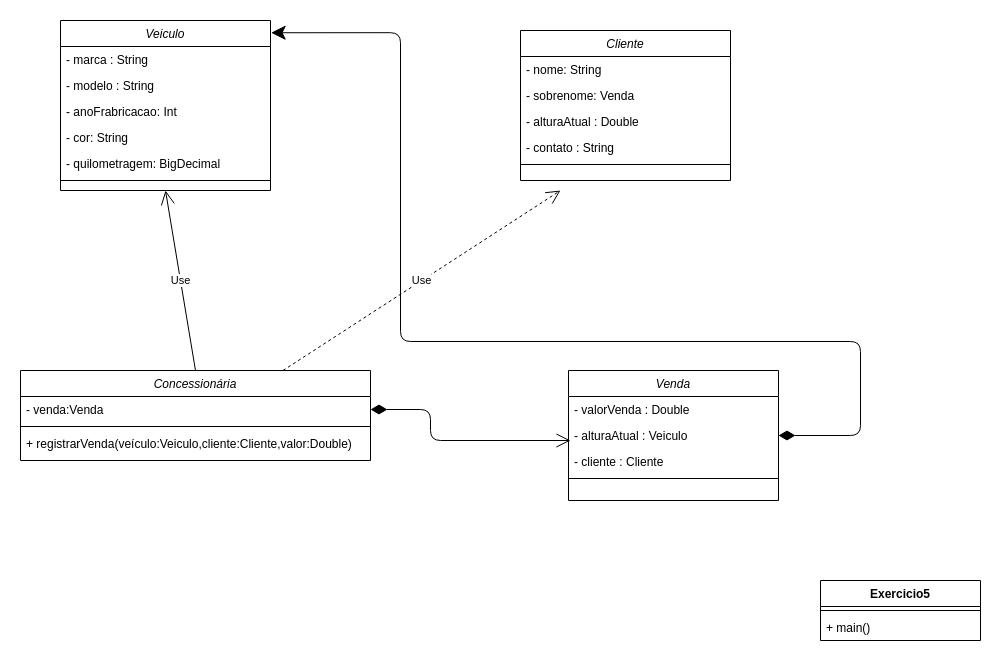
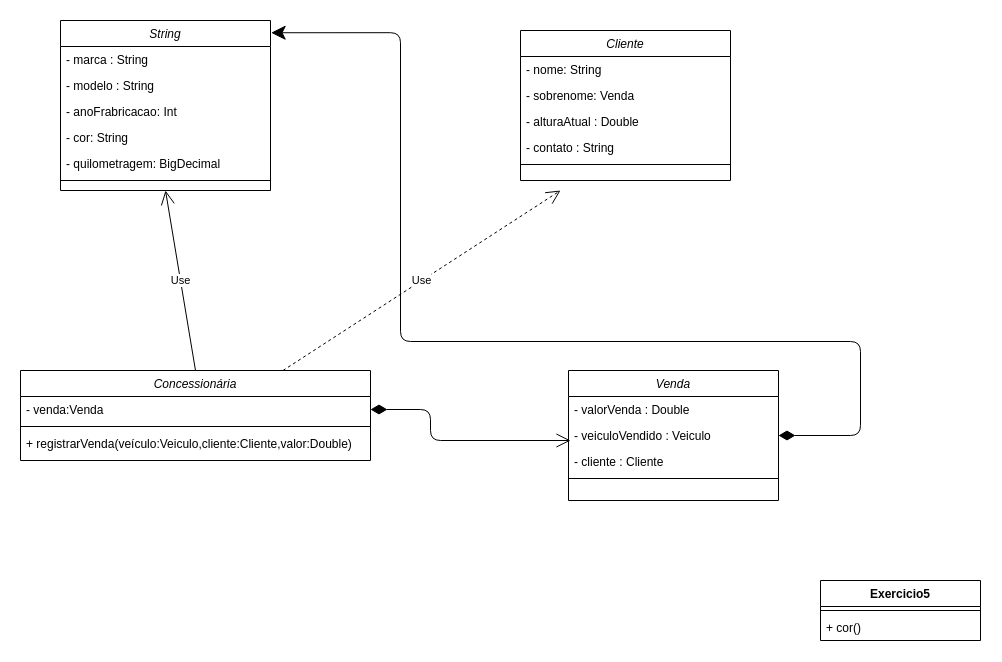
  <mxCell id="0" />
  <mxCell id="1" parent="0" />
  <mxCell id="2" value="Exercicio5&#10;" style="swimlane;fontStyle=1;align=center;verticalAlign=top;childLayout=stackLayout;horizontal=1;startSize=26;horizontalStack=0;resizeParent=1;resizeParentMax=0;resizeLast=0;collapsible=1;marginBottom=0;" vertex="1" parent="1"><mxGeometry x="820" y="580" width="160" height="60" as="geometry" /></mxCell>
  <mxCell id="3" value="" style="line;strokeWidth=1;fillColor=none;align=left;verticalAlign=middle;spacingTop=-1;spacingLeft=3;spacingRight=3;rotatable=0;labelPosition=right;points=[];portConstraint=eastwest;" vertex="1" parent="2"><mxGeometry y="26" width="160" height="8" as="geometry" /></mxCell>
- <mxCell id="4" value="+ main()" style="text;strokeColor=none;fillColor=none;align=left;verticalAlign=top;spacingLeft=4;spacingRight=4;overflow=hidden;rotatable=0;points=[[0,0.5],[1,0.5]];portConstraint=eastwest;" vertex="1" parent="2"><mxGeometry y="34" width="160" height="26" as="geometry" /></mxCell>
+ <mxCell id="4" value="+ cor()" style="text;strokeColor=none;fillColor=none;align=left;verticalAlign=top;spacingLeft=4;spacingRight=4;overflow=hidden;rotatable=0;points=[[0,0.5],[1,0.5]];portConstraint=eastwest;" vertex="1" parent="2"><mxGeometry y="34" width="160" height="26" as="geometry" /></mxCell>
  <mxCell id="5" value="Venda" style="swimlane;fontStyle=2;align=center;verticalAlign=top;childLayout=stackLayout;horizontal=1;startSize=26;horizontalStack=0;resizeParent=1;resizeLast=0;collapsible=1;marginBottom=0;rounded=0;shadow=0;strokeWidth=1;" vertex="1" parent="1"><mxGeometry x="568" y="370" width="210" height="130" as="geometry"><mxRectangle x="230" y="140" width="160" height="26" as="alternateBounds" /></mxGeometry></mxCell>
  <mxCell id="6" value="- valorVenda : Double" style="text;align=left;verticalAlign=top;spacingLeft=4;spacingRight=4;overflow=hidden;rotatable=0;points=[[0,0.5],[1,0.5]];portConstraint=eastwest;" vertex="1" parent="5"><mxGeometry y="26" width="210" height="26" as="geometry" /></mxCell>
- <mxCell id="7" value="- alturaAtual : Veiculo" style="text;align=left;verticalAlign=top;spacingLeft=4;spacingRight=4;overflow=hidden;rotatable=0;points=[[0,0.5],[1,0.5]];portConstraint=eastwest;rounded=0;shadow=0;html=0;" vertex="1" parent="5"><mxGeometry y="52" width="210" height="26" as="geometry" /></mxCell>
+ <mxCell id="7" value="- veiculoVendido : Veiculo" style="text;align=left;verticalAlign=top;spacingLeft=4;spacingRight=4;overflow=hidden;rotatable=0;points=[[0,0.5],[1,0.5]];portConstraint=eastwest;rounded=0;shadow=0;html=0;" vertex="1" parent="5"><mxGeometry y="52" width="210" height="26" as="geometry" /></mxCell>
  <mxCell id="8" value="- cliente : Cliente" style="text;align=left;verticalAlign=top;spacingLeft=4;spacingRight=4;overflow=hidden;rotatable=0;points=[[0,0.5],[1,0.5]];portConstraint=eastwest;rounded=0;shadow=0;html=0;" vertex="1" parent="5"><mxGeometry y="78" width="210" height="26" as="geometry" /></mxCell>
  <mxCell id="9" value="" style="line;html=1;strokeWidth=1;align=left;verticalAlign=middle;spacingTop=-1;spacingLeft=3;spacingRight=3;rotatable=0;labelPosition=right;points=[];portConstraint=eastwest;" vertex="1" parent="5"><mxGeometry y="104" width="210" height="8" as="geometry" /></mxCell>
  <mxCell id="10" value="" style="endArrow=open;html=1;endSize=12;startArrow=diamondThin;startSize=14;startFill=1;edgeStyle=orthogonalEdgeStyle;align=left;verticalAlign=bottom;exitX=1;exitY=0.5;exitDx=0;exitDy=0;" edge="1" parent="1" source="13"><mxGeometry x="-1" y="3" relative="1" as="geometry"><mxPoint x="410" y="440" as="sourcePoint" /><mxPoint x="570" y="440" as="targetPoint" /><Array as="points"><mxPoint x="430" y="409" /><mxPoint x="430" y="440" /></Array></mxGeometry></mxCell>
  <mxCell id="11" value="" style="endArrow=classic;html=1;endSize=12;startArrow=diamondThin;startSize=14;startFill=1;edgeStyle=orthogonalEdgeStyle;align=left;verticalAlign=bottom;entryX=1.003;entryY=0.072;entryDx=0;entryDy=0;entryPerimeter=0;" edge="1" parent="1" source="7" target="16"><mxGeometry x="-1" y="3" relative="1" as="geometry"><mxPoint x="550" y="320" as="sourcePoint" /><mxPoint x="788" y="140" as="targetPoint" /><Array as="points"><mxPoint x="860" y="435" /><mxPoint x="860" y="341" /><mxPoint x="400" y="341" /><mxPoint x="400" y="32" /></Array></mxGeometry></mxCell>
  <mxCell id="12" value="Concessionária" style="swimlane;fontStyle=2;align=center;verticalAlign=top;childLayout=stackLayout;horizontal=1;startSize=26;horizontalStack=0;resizeParent=1;resizeLast=0;collapsible=1;marginBottom=0;rounded=0;shadow=0;strokeWidth=1;" vertex="1" parent="1"><mxGeometry x="20" y="370" width="350" height="90" as="geometry"><mxRectangle x="230" y="140" width="160" height="26" as="alternateBounds" /></mxGeometry></mxCell>
  <mxCell id="13" value="- venda:Venda" style="text;align=left;verticalAlign=top;spacingLeft=4;spacingRight=4;overflow=hidden;rotatable=0;points=[[0,0.5],[1,0.5]];portConstraint=eastwest;" vertex="1" parent="12"><mxGeometry y="26" width="350" height="26" as="geometry" /></mxCell>
  <mxCell id="14" value="" style="line;html=1;strokeWidth=1;align=left;verticalAlign=middle;spacingTop=-1;spacingLeft=3;spacingRight=3;rotatable=0;labelPosition=right;points=[];portConstraint=eastwest;" vertex="1" parent="12"><mxGeometry y="52" width="350" height="8" as="geometry" /></mxCell>
  <mxCell id="15" value="+ registrarVenda(veículo:Veiculo,cliente:Cliente,valor:Double)" style="text;align=left;verticalAlign=top;spacingLeft=4;spacingRight=4;overflow=hidden;rotatable=0;points=[[0,0.5],[1,0.5]];portConstraint=eastwest;" vertex="1" parent="12"><mxGeometry y="60" width="350" height="26" as="geometry" /></mxCell>
- <mxCell id="16" value="Veiculo" style="swimlane;fontStyle=2;align=center;verticalAlign=top;childLayout=stackLayout;horizontal=1;startSize=26;horizontalStack=0;resizeParent=1;resizeLast=0;collapsible=1;marginBottom=0;rounded=0;shadow=0;strokeWidth=1;" vertex="1" parent="1"><mxGeometry x="60" y="20" width="210" height="170" as="geometry"><mxRectangle x="230" y="140" width="160" height="26" as="alternateBounds" /></mxGeometry></mxCell>
+ <mxCell id="16" value="String" style="swimlane;fontStyle=2;align=center;verticalAlign=top;childLayout=stackLayout;horizontal=1;startSize=26;horizontalStack=0;resizeParent=1;resizeLast=0;collapsible=1;marginBottom=0;rounded=0;shadow=0;strokeWidth=1;" vertex="1" parent="1"><mxGeometry x="60" y="20" width="210" height="170" as="geometry"><mxRectangle x="230" y="140" width="160" height="26" as="alternateBounds" /></mxGeometry></mxCell>
  <mxCell id="17" value="- marca : String" style="text;align=left;verticalAlign=top;spacingLeft=4;spacingRight=4;overflow=hidden;rotatable=0;points=[[0,0.5],[1,0.5]];portConstraint=eastwest;" vertex="1" parent="16"><mxGeometry y="26" width="210" height="26" as="geometry" /></mxCell>
  <mxCell id="18" value="- modelo : String" style="text;align=left;verticalAlign=top;spacingLeft=4;spacingRight=4;overflow=hidden;rotatable=0;points=[[0,0.5],[1,0.5]];portConstraint=eastwest;rounded=0;shadow=0;html=0;" vertex="1" parent="16"><mxGeometry y="52" width="210" height="26" as="geometry" /></mxCell>
  <mxCell id="19" value="- anoFrabricacao: Int" style="text;align=left;verticalAlign=top;spacingLeft=4;spacingRight=4;overflow=hidden;rotatable=0;points=[[0,0.5],[1,0.5]];portConstraint=eastwest;rounded=0;shadow=0;html=0;" vertex="1" parent="16"><mxGeometry y="78" width="210" height="26" as="geometry" /></mxCell>
  <mxCell id="20" value="- cor: String" style="text;align=left;verticalAlign=top;spacingLeft=4;spacingRight=4;overflow=hidden;rotatable=0;points=[[0,0.5],[1,0.5]];portConstraint=eastwest;rounded=0;shadow=0;html=0;" vertex="1" parent="16"><mxGeometry y="104" width="210" height="26" as="geometry" /></mxCell>
  <mxCell id="21" value="- quilometragem: BigDecimal" style="text;align=left;verticalAlign=top;spacingLeft=4;spacingRight=4;overflow=hidden;rotatable=0;points=[[0,0.5],[1,0.5]];portConstraint=eastwest;rounded=0;shadow=0;html=0;" vertex="1" parent="16"><mxGeometry y="130" width="210" height="26" as="geometry" /></mxCell>
  <mxCell id="22" value="" style="line;html=1;strokeWidth=1;align=left;verticalAlign=middle;spacingTop=-1;spacingLeft=3;spacingRight=3;rotatable=0;labelPosition=right;points=[];portConstraint=eastwest;" vertex="1" parent="16"><mxGeometry y="156" width="210" height="8" as="geometry" /></mxCell>
  <mxCell id="23" value="Cliente" style="swimlane;fontStyle=2;align=center;verticalAlign=top;childLayout=stackLayout;horizontal=1;startSize=26;horizontalStack=0;resizeParent=1;resizeLast=0;collapsible=1;marginBottom=0;rounded=0;shadow=0;strokeWidth=1;" parent="1" vertex="1"><mxGeometry x="520" y="30" width="210" height="150" as="geometry"><mxRectangle x="230" y="140" width="160" height="26" as="alternateBounds" /></mxGeometry></mxCell>
  <mxCell id="24" value="- nome: String" style="text;align=left;verticalAlign=top;spacingLeft=4;spacingRight=4;overflow=hidden;rotatable=0;points=[[0,0.5],[1,0.5]];portConstraint=eastwest;" parent="23" vertex="1"><mxGeometry y="26" width="210" height="26" as="geometry" /></mxCell>
  <mxCell id="25" value="- sobrenome: Venda" style="text;align=left;verticalAlign=top;spacingLeft=4;spacingRight=4;overflow=hidden;rotatable=0;points=[[0,0.5],[1,0.5]];portConstraint=eastwest;rounded=0;shadow=0;html=0;" parent="23" vertex="1"><mxGeometry y="52" width="210" height="26" as="geometry" /></mxCell>
  <mxCell id="26" value="- alturaAtual : Double" style="text;align=left;verticalAlign=top;spacingLeft=4;spacingRight=4;overflow=hidden;rotatable=0;points=[[0,0.5],[1,0.5]];portConstraint=eastwest;rounded=0;shadow=0;html=0;" parent="23" vertex="1"><mxGeometry y="78" width="210" height="26" as="geometry" /></mxCell>
  <mxCell id="27" value="- contato : String" style="text;align=left;verticalAlign=top;spacingLeft=4;spacingRight=4;overflow=hidden;rotatable=0;points=[[0,0.5],[1,0.5]];portConstraint=eastwest;rounded=0;shadow=0;html=0;" vertex="1" parent="23"><mxGeometry y="104" width="210" height="26" as="geometry" /></mxCell>
  <mxCell id="28" value="" style="line;html=1;strokeWidth=1;align=left;verticalAlign=middle;spacingTop=-1;spacingLeft=3;spacingRight=3;rotatable=0;labelPosition=right;points=[];portConstraint=eastwest;" parent="23" vertex="1"><mxGeometry y="130" width="210" height="8" as="geometry" /></mxCell>
  <mxCell id="29" value="Use" style="endArrow=open;endSize=12;dashed=0;html=1;exitX=0.5;exitY=0;exitDx=0;exitDy=0;entryX=0.5;entryY=1;entryDx=0;entryDy=0;" edge="1" parent="1" source="12" target="16"><mxGeometry width="160" relative="1" as="geometry"><mxPoint x="470" y="310" as="sourcePoint" /><mxPoint x="630" y="310" as="targetPoint" /></mxGeometry></mxCell>
  <mxCell id="30" value="Use" style="endArrow=open;endSize=12;dashed=1;html=1;exitX=0.75;exitY=0;exitDx=0;exitDy=0;" edge="1" parent="1" source="12"><mxGeometry width="160" relative="1" as="geometry"><mxPoint x="470" y="310" as="sourcePoint" /><mxPoint x="560" y="190" as="targetPoint" /></mxGeometry></mxCell>
